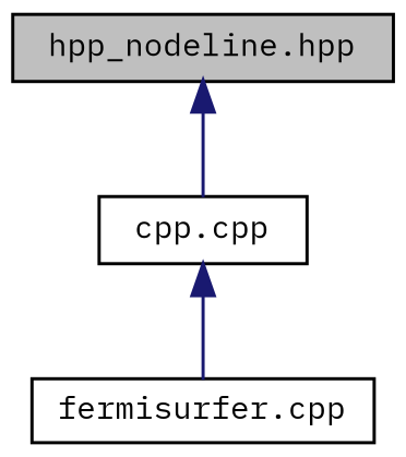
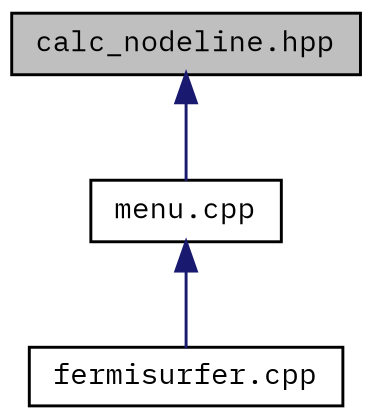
  digraph {
    fontname="IBM Plex Mono"
    node [color=black fillcolor=white fontname="IBM Plex Mono" fontsize=10 shape=record style=filled]
    edge [color=midnightblue dir=back fontname="IBM Plex Mono" fontsize=10 labelfontname=Helvetica labelfontsize=10 style=solid]
-   n1 [fillcolor=grey75 fontcolor=black height=0.2 label="hpp_nodeline.hpp" width=0.4]
-   n2 [height=0.2 label="cpp.cpp" width=0.4]
+   n1 [fillcolor=grey75 fontcolor=black height=0.2 label="calc_nodeline.hpp" width=0.4]
+   n2 [height=0.2 label="menu.cpp" width=0.4]
    n3 [height=0.2 label="fermisurfer.cpp" width=0.4]
    n1 -> n2
    n2 -> n3
  }
